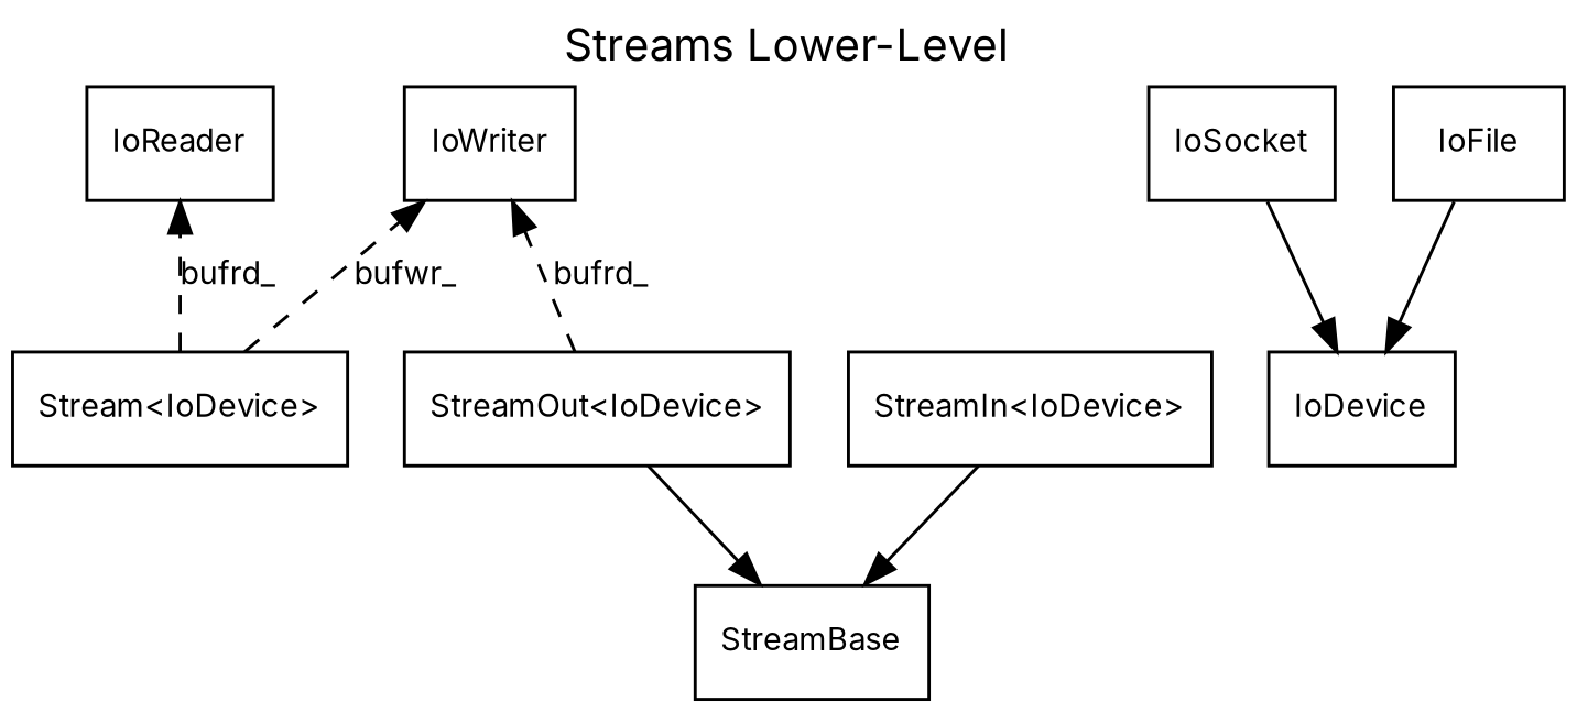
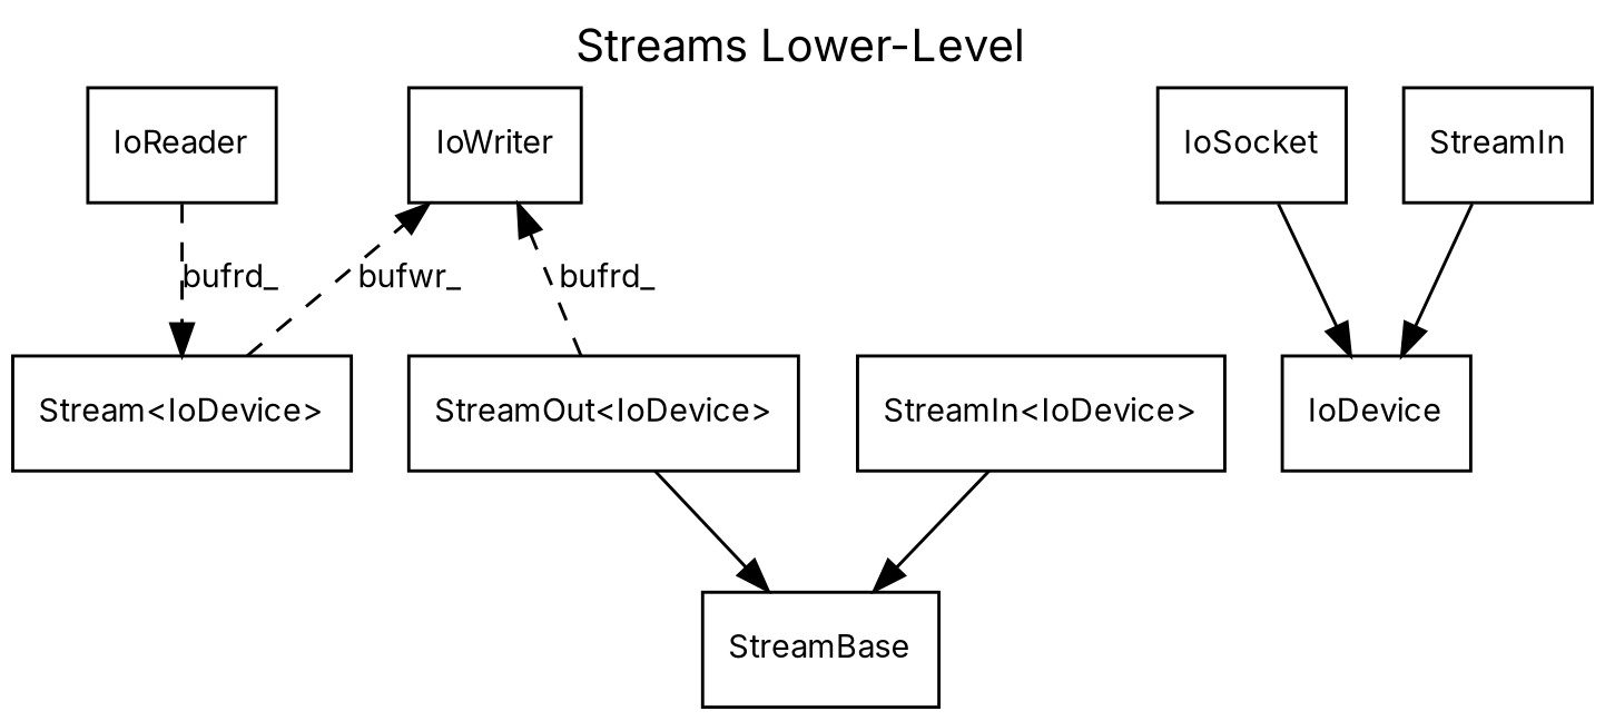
  digraph {
    fontname=Inter
    label="Streams Lower-Level"
    labelloc=top
    node [fontname=Inter fontsize=10 shape=record]
    edge [fontname=Inter fontsize=10 labelfontname=Helvetica labelfontsize=10]
    IoReader
    IoWriter
    IoSocket
    IoDevice
-   IoFile
+   IoFile [label=StreamIn]
    n6 [label="Stream\<IoDevice\>"]
    n7 [label="StreamIn\<IoDevice\>"]
    StreamBase
    n9 [label="StreamOut\<IoDevice\>"]
    subgraph sub_1 {
      rank=min
      IoReader
      IoWriter
    }
    IoSocket -> IoDevice
    IoFile -> IoDevice
-   n6 -> IoReader [label=bufrd_ style=dashed]
+   IoReader -> n6 [label=bufrd_ style=dashed]
    n6 -> IoWriter [label=bufwr_ style=dashed]
    n7 -> StreamBase
    n9 -> IoWriter [label=bufrd_ style=dashed]
    n9 -> StreamBase
  }
